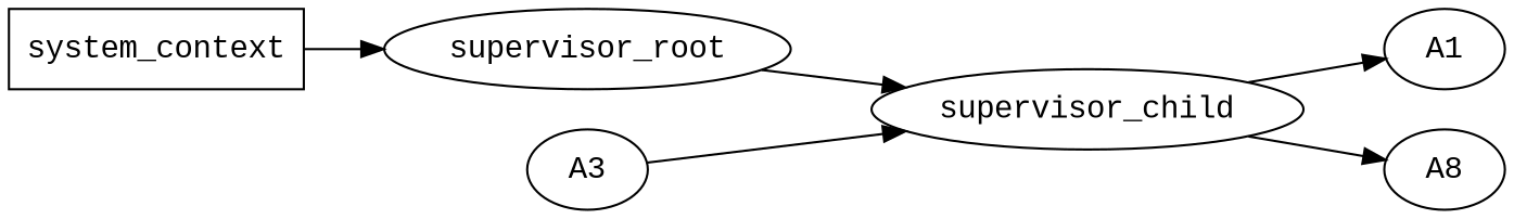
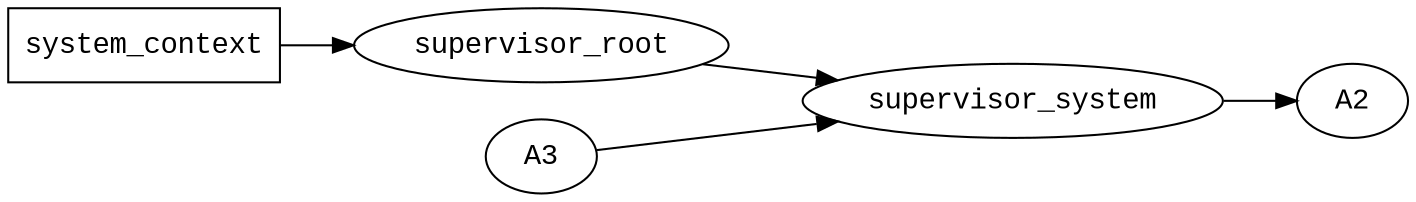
  digraph {
    fontname="Liberation Mono"
    rankdir=LR
    node [fontname="Liberation Mono"]
    edge [fontname="Liberation Mono"]
    system_context [shape=box]
    supervisor_root
-   supervisor_child
-   A1
-   A2 [label=A8]
+   supervisor_child [label=supervisor_system]
+   A2
    A3
    system_context -> supervisor_root
    supervisor_root -> supervisor_child
-   supervisor_child -> A1
    supervisor_child -> A2
    A3 -> supervisor_child
  }
